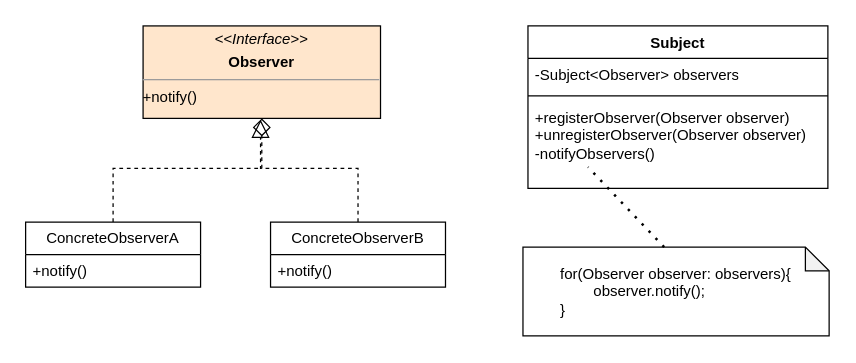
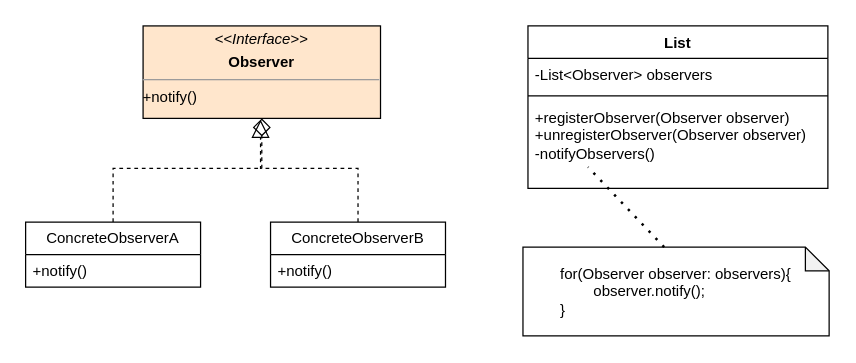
  <mxCell id="0" />
  <mxCell id="1" parent="0" />
- <mxCell id="2" value="&lt;div&gt;Subject&lt;/div&gt;" style="swimlane;fontStyle=1;align=center;verticalAlign=top;childLayout=stackLayout;horizontal=1;startSize=26;horizontalStack=0;resizeParent=1;resizeParentMax=0;resizeLast=0;collapsible=1;marginBottom=0;whiteSpace=wrap;html=1;" vertex="1" parent="1"><mxGeometry x="422" y="20" width="240" height="130" as="geometry"><mxRectangle x="530" y="76" width="78" height="26" as="alternateBounds" /></mxGeometry></mxCell>
- <mxCell id="3" value="-Subject&amp;lt;Observer&amp;gt; observers" style="text;strokeColor=none;fillColor=none;align=left;verticalAlign=top;spacingLeft=4;spacingRight=4;overflow=hidden;rotatable=0;points=[[0,0.5],[1,0.5]];portConstraint=eastwest;whiteSpace=wrap;html=1;" vertex="1" parent="2"><mxGeometry y="26" width="240" height="26" as="geometry" /></mxCell>
+ <mxCell id="2" value="&lt;div&gt;List&lt;/div&gt;" style="swimlane;fontStyle=1;align=center;verticalAlign=top;childLayout=stackLayout;horizontal=1;startSize=26;horizontalStack=0;resizeParent=1;resizeParentMax=0;resizeLast=0;collapsible=1;marginBottom=0;whiteSpace=wrap;html=1;" vertex="1" parent="1"><mxGeometry x="422" y="20" width="240" height="130" as="geometry"><mxRectangle x="530" y="76" width="78" height="26" as="alternateBounds" /></mxGeometry></mxCell>
+ <mxCell id="3" value="-List&amp;lt;Observer&amp;gt; observers" style="text;strokeColor=none;fillColor=none;align=left;verticalAlign=top;spacingLeft=4;spacingRight=4;overflow=hidden;rotatable=0;points=[[0,0.5],[1,0.5]];portConstraint=eastwest;whiteSpace=wrap;html=1;" vertex="1" parent="2"><mxGeometry y="26" width="240" height="26" as="geometry" /></mxCell>
  <mxCell id="4" value="" style="line;strokeWidth=1;fillColor=none;align=left;verticalAlign=middle;spacingTop=-1;spacingLeft=3;spacingRight=3;rotatable=0;labelPosition=right;points=[];portConstraint=eastwest;strokeColor=inherit;" vertex="1" parent="2"><mxGeometry y="52" width="240" height="8" as="geometry" /></mxCell>
  <mxCell id="5" value="&lt;div&gt;+registerObserver(Observer observer)&lt;/div&gt;&lt;div&gt;+unregisterObserver(Observer observer)&lt;/div&gt;&lt;div&gt;-notifyObservers()&lt;br&gt;&lt;/div&gt;" style="text;strokeColor=none;fillColor=none;align=left;verticalAlign=top;spacingLeft=4;spacingRight=4;overflow=hidden;rotatable=0;points=[[0,0.5],[1,0.5]];portConstraint=eastwest;whiteSpace=wrap;html=1;" vertex="1" parent="2"><mxGeometry y="60" width="240" height="70" as="geometry" /></mxCell>
  <mxCell id="6" value="&lt;div&gt;for(Observer observer: observers){&lt;/div&gt;&lt;div align=&quot;left&quot;&gt;&lt;span style=&quot;white-space: pre;&quot;&gt;&#09;&lt;/span&gt;observer.notify();&lt;/div&gt;&lt;div align=&quot;left&quot;&gt;}&lt;br&gt;&lt;/div&gt;" style="shape=note;whiteSpace=wrap;html=1;backgroundOutline=1;darkOpacity=0.05;size=19;" vertex="1" parent="1"><mxGeometry x="418" y="197" width="245" height="71" as="geometry" /></mxCell>
  <mxCell id="7" value="" style="endArrow=none;dashed=1;html=1;dashPattern=1 3;strokeWidth=2;rounded=0;exitX=0;exitY=0;exitDx=113;exitDy=0;exitPerimeter=0;entryX=0.2;entryY=0.757;entryDx=0;entryDy=0;entryPerimeter=0;" edge="1" parent="1" source="6" target="5"><mxGeometry width="50" height="50" relative="1" as="geometry"><mxPoint x="298" y="204" as="sourcePoint" /><mxPoint x="348" y="154" as="targetPoint" /></mxGeometry></mxCell>
  <mxCell id="8" value="&lt;p style=&quot;margin:0px;margin-top:4px;text-align:center;&quot;&gt;&lt;i&gt;&amp;lt;&amp;lt;Interface&amp;gt;&amp;gt;&lt;/i&gt;&lt;/p&gt;&lt;p style=&quot;margin:0px;margin-top:4px;text-align:center;&quot;&gt;&lt;b&gt;Observer&lt;/b&gt;&lt;br&gt;&lt;/p&gt;&lt;hr size=&quot;1&quot;&gt;+notify()" style="verticalAlign=top;align=left;overflow=fill;fontSize=12;fontFamily=Helvetica;html=1;whiteSpace=wrap;fillColor=#ffe6cc;" vertex="1" parent="1"><mxGeometry x="114" y="20" width="190" height="74" as="geometry" /></mxCell>
  <mxCell id="9" value="ConcreteObserverA" style="swimlane;fontStyle=0;childLayout=stackLayout;horizontal=1;startSize=26;fillColor=none;horizontalStack=0;resizeParent=1;resizeParentMax=0;resizeLast=0;collapsible=1;marginBottom=0;whiteSpace=wrap;html=1;" vertex="1" parent="1"><mxGeometry x="20" y="177" width="140" height="52" as="geometry" /></mxCell>
  <mxCell id="10" value="+notify()" style="text;strokeColor=none;fillColor=none;align=left;verticalAlign=top;spacingLeft=4;spacingRight=4;overflow=hidden;rotatable=0;points=[[0,0.5],[1,0.5]];portConstraint=eastwest;whiteSpace=wrap;html=1;" vertex="1" parent="9"><mxGeometry y="26" width="140" height="26" as="geometry" /></mxCell>
  <mxCell id="11" value="ConcreteObserverB" style="swimlane;fontStyle=0;childLayout=stackLayout;horizontal=1;startSize=26;fillColor=none;horizontalStack=0;resizeParent=1;resizeParentMax=0;resizeLast=0;collapsible=1;marginBottom=0;whiteSpace=wrap;html=1;" vertex="1" parent="1"><mxGeometry x="216" y="177" width="140" height="52" as="geometry" /></mxCell>
  <mxCell id="12" value="+notify()" style="text;strokeColor=none;fillColor=none;align=left;verticalAlign=top;spacingLeft=4;spacingRight=4;overflow=hidden;rotatable=0;points=[[0,0.5],[1,0.5]];portConstraint=eastwest;whiteSpace=wrap;html=1;" vertex="1" parent="11"><mxGeometry y="26" width="140" height="26" as="geometry" /></mxCell>
  <mxCell id="13" value="" style="endArrow=diamond;dashed=1;endFill=0;endSize=12;html=1;rounded=0;exitX=0.5;exitY=0;exitDx=0;exitDy=0;entryX=0.5;entryY=1;entryDx=0;entryDy=0;" edge="1" parent="1" source="9" target="8"><mxGeometry width="160" relative="1" as="geometry"><mxPoint x="276" y="157" as="sourcePoint" /><mxPoint x="436" y="157" as="targetPoint" /><Array as="points"><mxPoint x="90" y="134" /><mxPoint x="209" y="134" /></Array></mxGeometry></mxCell>
  <mxCell id="14" value="" style="endArrow=block;dashed=1;endFill=0;endSize=12;html=1;rounded=0;exitX=0.5;exitY=0;exitDx=0;exitDy=0;" edge="1" parent="1" source="11"><mxGeometry width="160" relative="1" as="geometry"><mxPoint x="100" y="187" as="sourcePoint" /><mxPoint x="208" y="95" as="targetPoint" /><Array as="points"><mxPoint x="286" y="134" /><mxPoint x="208" y="134" /></Array></mxGeometry></mxCell>
